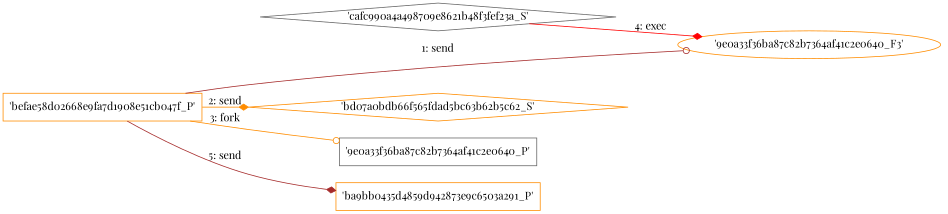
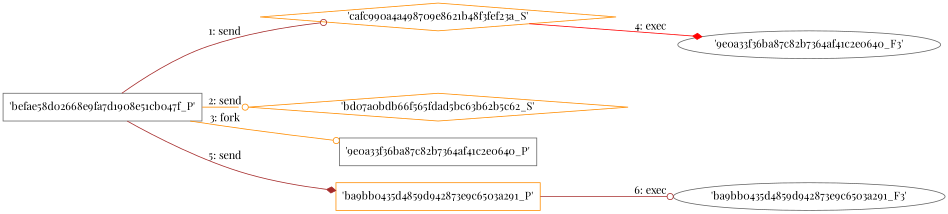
  digraph {
    engine=neato
    fixedsize=false
    fontname="Playfair Display"
    fontsize=10
    nodesep=0.3
    rankdir=LR
    ranksep=0
    splines=true
    node [color=darkorange fontname="Playfair Display" node_type=Process shape=box]
    edge [arrowhead=diamond color=brown fontname="Playfair Display"]
-   "'cafc990a4a498709e8621b48f3fef23a_S'" [color=gray40 node_type=Socket shape=diamond]
-   "'9e0a33f36ba87c82b7364af41c2e0640_F3'" [node_type=File shape=ellipse]
-   "'befae58d02668e9fa7d1908e51cb047f_P'"
+   "'cafc990a4a498709e8621b48f3fef23a_S'" [node_type=Socket shape=diamond]
+   "'9e0a33f36ba87c82b7364af41c2e0640_F3'" [color=gray40 node_type=File shape=ellipse]
+   "'befae58d02668e9fa7d1908e51cb047f_P'" [color=gray40]
    "'bd07a0bdb66f565fdad5bc63b62b5c62_S'" [node_type=Socket shape=diamond]
    "'9e0a33f36ba87c82b7364af41c2e0640_P'" [color=gray40]
    "'ba9bb0435d4859d942873e9c6503a291_P'"
+   "'ba9bb0435d4859d942873e9c6503a291_F3'" [color=gray40 node_type=File shape=ellipse]
    "'cafc990a4a498709e8621b48f3fef23a_S'" -> "'9e0a33f36ba87c82b7364af41c2e0640_F3'" [color=red label="4: exec"]
-   "'befae58d02668e9fa7d1908e51cb047f_P'" -> "'9e0a33f36ba87c82b7364af41c2e0640_F3'" [arrowhead=odot label="1: send"]
-   "'befae58d02668e9fa7d1908e51cb047f_P'" -> "'bd07a0bdb66f565fdad5bc63b62b5c62_S'" [color=darkorange label="2: send"]
+   "'befae58d02668e9fa7d1908e51cb047f_P'" -> "'cafc990a4a498709e8621b48f3fef23a_S'" [arrowhead=odot label="1: send"]
+   "'befae58d02668e9fa7d1908e51cb047f_P'" -> "'bd07a0bdb66f565fdad5bc63b62b5c62_S'" [arrowhead=odot color=darkorange label="2: send"]
    "'befae58d02668e9fa7d1908e51cb047f_P'" -> "'9e0a33f36ba87c82b7364af41c2e0640_P'" [arrowhead=odot color=darkorange label="3: fork"]
    "'befae58d02668e9fa7d1908e51cb047f_P'" -> "'ba9bb0435d4859d942873e9c6503a291_P'" [label="5: send"]
+   "'ba9bb0435d4859d942873e9c6503a291_P'" -> "'ba9bb0435d4859d942873e9c6503a291_F3'" [arrowhead=odot label="6: exec"]
  }
